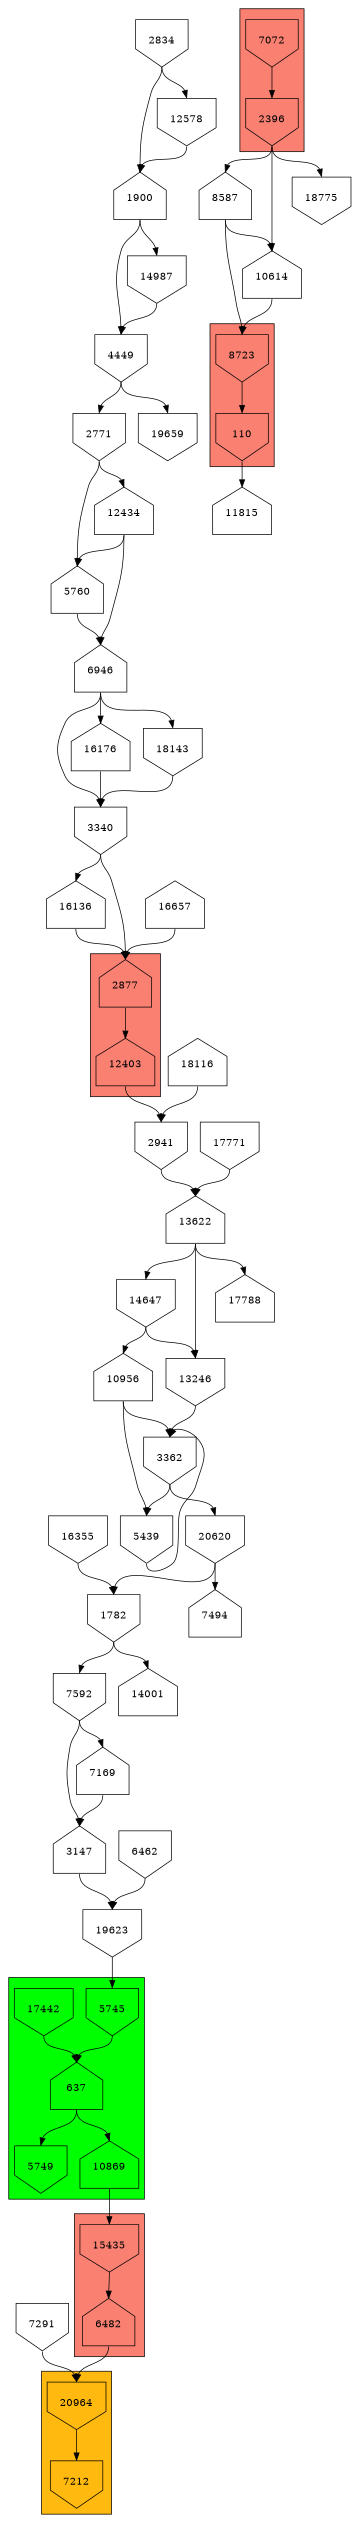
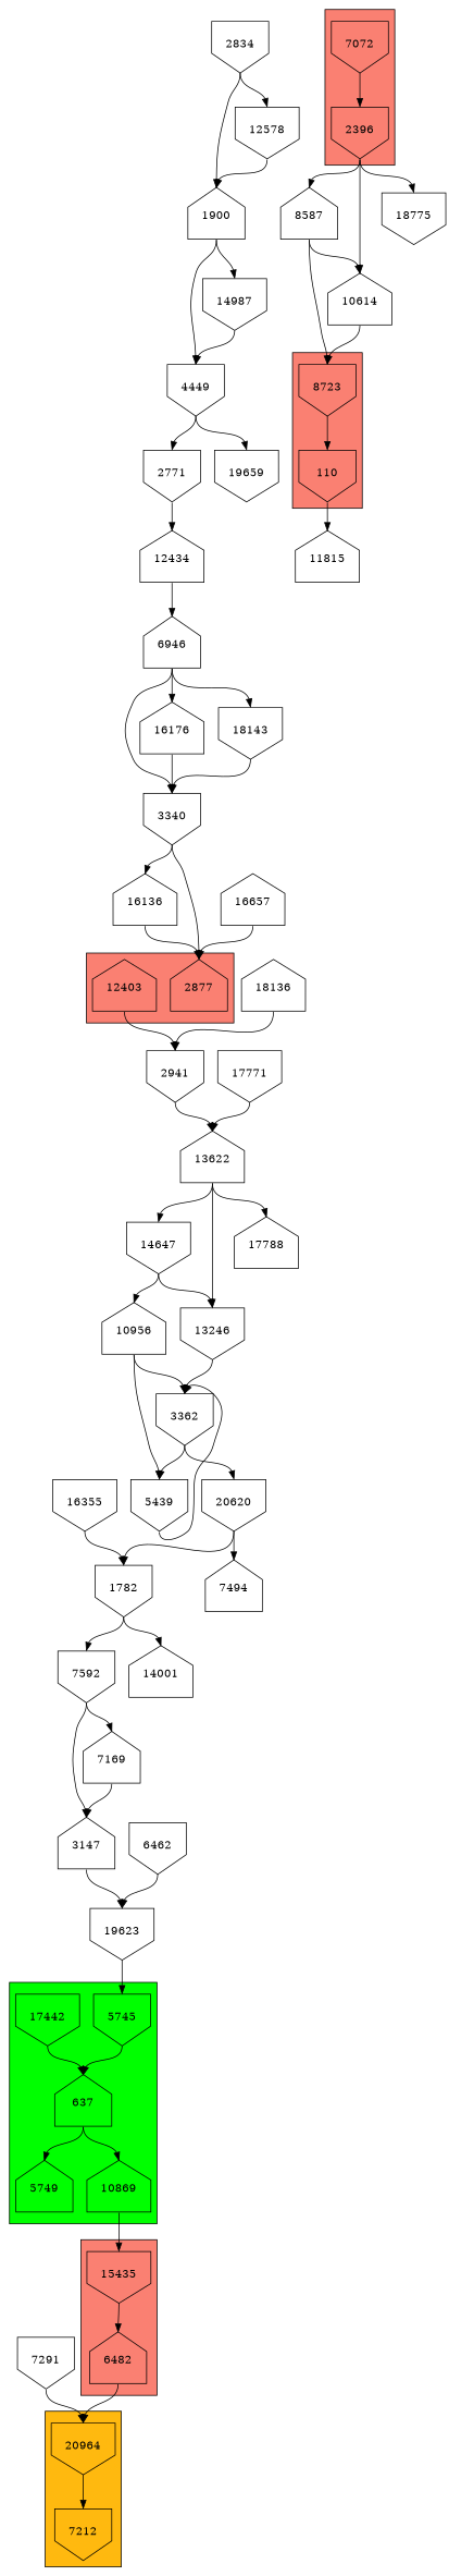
  digraph {
    node [shape=invhouse]
    edge [headport=n tailport=s]
    5745 [height=1 width=1]
    17442 [height=1 width=1]
    637 [height=1 shape=house width=1]
-   5749 [height=1 width=1]
+   5749 [height=1 shape=house width=1]
    10869 [height=1 shape=house width=1]
    15435 [height=1 width=1]
    6482 [height=1 shape=house width=1]
    20964 [height=1 width=1]
    7212 [height=1 width=1]
    2877 [height=1 shape=house width=1]
    12403 [height=1 shape=house width=1]
    8723 [height=1 width=1]
    110 [height=1 width=1]
    7072 [height=1 width=1]
    2396 [height=1 width=1]
    2941 [height=1 width=1]
    11815 [height=1 shape=house width=1]
    8587 [height=1 shape=house width=1]
    10614 [height=1 shape=house width=1]
    18775 [height=1 width=1]
    13622 [height=1 shape=house width=1]
    2834 [height=1 width=1]
    1900 [height=1 shape=house width=1]
    12578 [height=1 width=1]
    7291 [height=1 width=1]
    19623 [height=1 width=1]
    3147 [height=1 shape=house width=1]
    7169 [height=1 shape=house width=1]
    7592 [height=1 width=1]
    1782 [height=1 width=1]
    14001 [height=1 shape=house width=1]
    16355 [height=1 width=1]
    20620 [height=1 width=1]
    7494 [height=1 shape=house width=1]
    3362 [height=1 width=1]
    5439 [height=1 width=1]
    10956 [height=1 shape=house width=1]
    14647 [height=1 width=1]
    13246 [height=1 width=1]
    17788 [height=1 shape=house width=1]
    3340 [height=1 width=1]
    16136 [height=1 shape=house width=1]
    16657 [height=1 shape=house width=1]
    6946 [height=1 shape=house width=1]
    16176 [height=1 shape=house width=1]
    18143 [height=1 width=1]
-   5760 [height=1 shape=house width=1]
    2771 [height=1 width=1]
    12434 [height=1 shape=house width=1]
    4449 [height=1 width=1]
    19659 [height=1 width=1]
    14987 [height=1 width=1]
-   18136 [height=1 shape=house width=1 label=18116]
+   18136 [height=1 shape=house width=1]
    17771 [height=1 width=1]
    6462 [height=1 width=1]
    subgraph cluster_1 {
      fillcolor=green
      style=filled
      5745
      17442
      637
      5749
      10869
    }
    subgraph cluster_2 {
      fillcolor=salmon
      style=filled
      15435
      6482
    }
    subgraph cluster_3 {
      fillcolor=darkgoldenrod1
      style=filled
      20964
      7212
    }
    subgraph cluster_4 {
      fillcolor=salmon
      style=filled
      2877
      12403
    }
    subgraph cluster_5 {
      fillcolor=salmon
      style=filled
      8723
      110
    }
    subgraph cluster_6 {
      fillcolor=salmon
      style=filled
      7072
      2396
    }
    5745 -> 637
    17442 -> 637
    637 -> 5749
    637 -> 10869
    10869 -> 15435
    15435 -> 6482
    6482 -> 20964
    20964 -> 7212
-   2877 -> 12403
    12403 -> 2941
    8723 -> 110
    110 -> 11815
    7072 -> 2396
    2396 -> 8587
    2396 -> 10614
    2396 -> 18775
    2941 -> 13622
    8587 -> 8723
    8587 -> 10614
    10614 -> 8723
    13622 -> 14647
    13622 -> 13246
    13622 -> 17788
    2834 -> 1900
    2834 -> 12578
    1900 -> 4449
    1900 -> 14987
    12578 -> 1900
    7291 -> 20964
    19623 -> 5745
    3147 -> 19623
    7169 -> 3147
    7592 -> 3147
    7592 -> 7169
    1782 -> 7592
    1782 -> 14001
    16355 -> 1782
    20620 -> 1782
    20620 -> 7494
    3362 -> 20620
    3362 -> 5439
    5439 -> 3362
    10956 -> 3362
    10956 -> 5439
    14647 -> 10956
    14647 -> 13246
    13246 -> 3362
    3340 -> 2877
    3340 -> 16136
    16136 -> 2877
    16657 -> 2877
    6946 -> 3340
    6946 -> 16176
    6946 -> 18143
    16176 -> 3340
    18143 -> 3340
-   5760 -> 6946
-   2771 -> 5760
    2771 -> 12434
    12434 -> 6946
-   12434 -> 5760
    4449 -> 2771
    4449 -> 19659
    14987 -> 4449
    18136 -> 2941
    17771 -> 13622
    6462 -> 19623
  }
